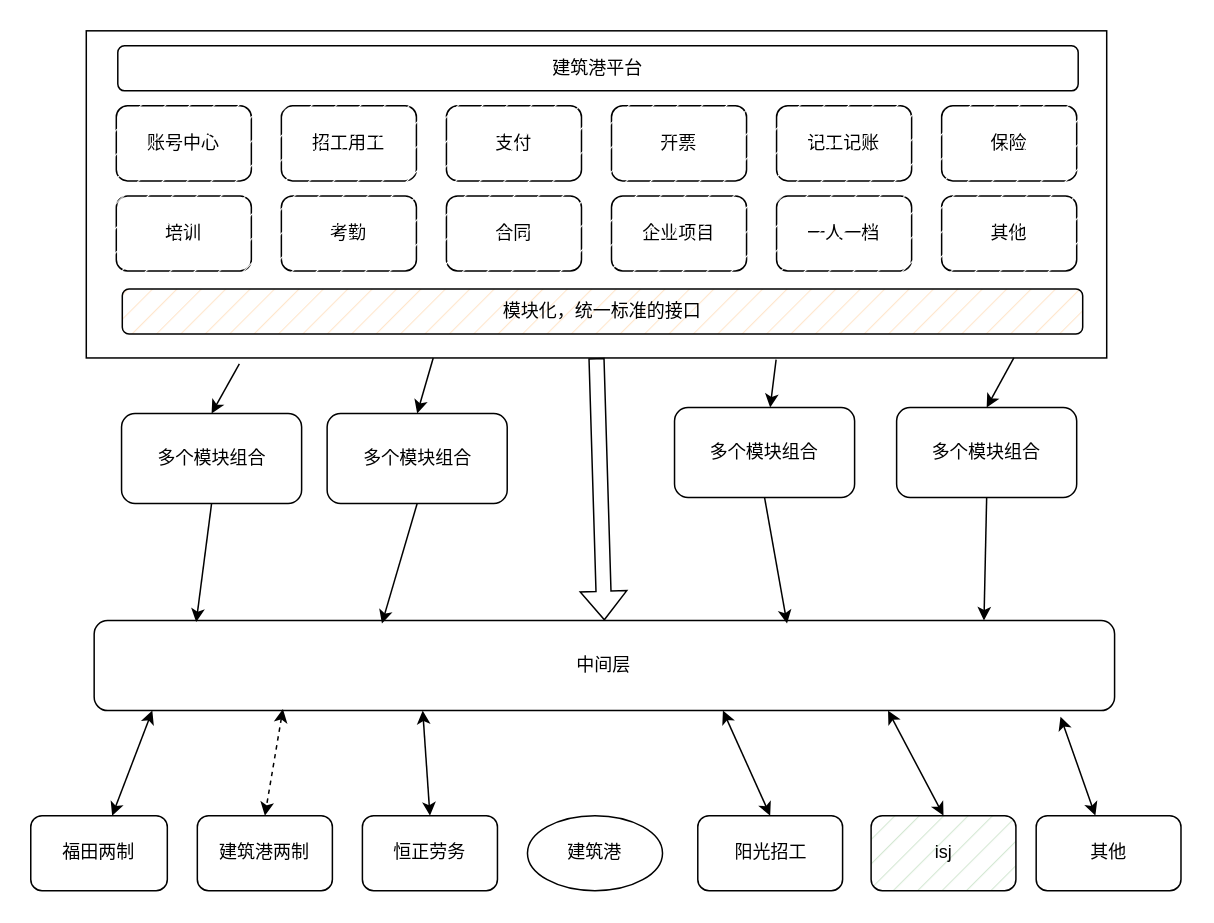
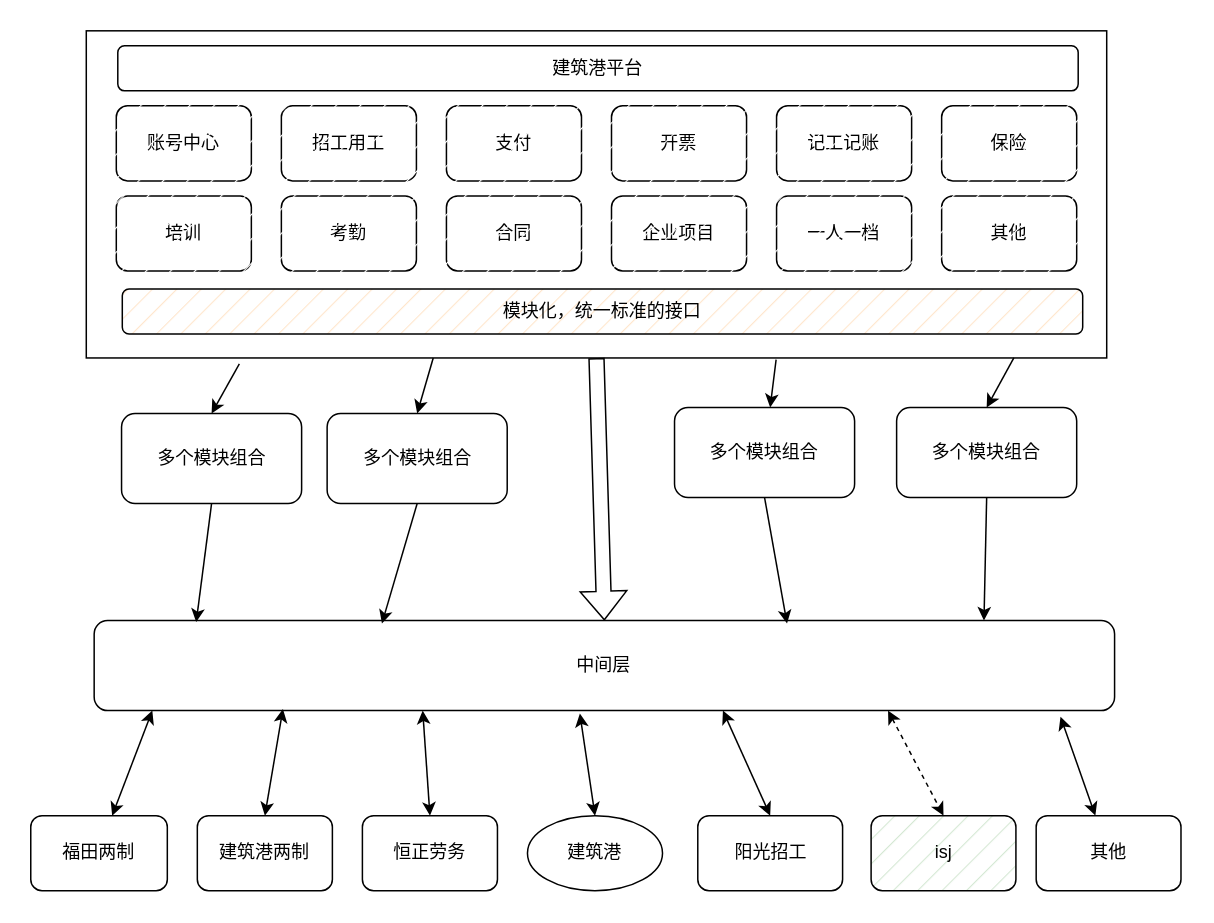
  <mxCell id="0" />
  <mxCell id="1" parent="0" />
  <mxCell id="2" value="账号中心" style="rounded=1;whiteSpace=wrap;html=1;" vertex="1" parent="1"><mxGeometry x="77" y="70" width="90" height="50" as="geometry" /></mxCell>
  <mxCell id="3" value="招工用工" style="rounded=1;whiteSpace=wrap;html=1;" vertex="1" parent="1"><mxGeometry x="187" y="70" width="90" height="50" as="geometry" /></mxCell>
  <mxCell id="4" value="支付" style="rounded=1;whiteSpace=wrap;html=1;" vertex="1" parent="1"><mxGeometry x="297" y="70" width="90" height="50" as="geometry" /></mxCell>
  <mxCell id="5" value="开票" style="rounded=1;whiteSpace=wrap;html=1;" vertex="1" parent="1"><mxGeometry x="407" y="70" width="90" height="50" as="geometry" /></mxCell>
  <mxCell id="6" value="记工记账" style="rounded=1;whiteSpace=wrap;html=1;" vertex="1" parent="1"><mxGeometry x="517" y="70" width="90" height="50" as="geometry" /></mxCell>
  <mxCell id="7" value="保险" style="rounded=1;whiteSpace=wrap;html=1;" vertex="1" parent="1"><mxGeometry x="627" y="70" width="90" height="50" as="geometry" /></mxCell>
  <mxCell id="8" value="培训" style="rounded=1;whiteSpace=wrap;html=1;" vertex="1" parent="1"><mxGeometry x="77" y="130" width="90" height="50" as="geometry" /></mxCell>
  <mxCell id="9" value="考勤" style="rounded=1;whiteSpace=wrap;html=1;" vertex="1" parent="1"><mxGeometry x="187" y="130" width="90" height="50" as="geometry" /></mxCell>
  <mxCell id="10" value="合同" style="rounded=1;whiteSpace=wrap;html=1;" vertex="1" parent="1"><mxGeometry x="297" y="130" width="90" height="50" as="geometry" /></mxCell>
  <mxCell id="11" value="企业项目" style="rounded=1;whiteSpace=wrap;html=1;" vertex="1" parent="1"><mxGeometry x="407" y="130" width="90" height="50" as="geometry" /></mxCell>
  <mxCell id="12" value="一人一档" style="rounded=1;whiteSpace=wrap;html=1;" vertex="1" parent="1"><mxGeometry x="517" y="130" width="90" height="50" as="geometry" /></mxCell>
  <mxCell id="13" value="其他" style="rounded=1;whiteSpace=wrap;html=1;" vertex="1" parent="1"><mxGeometry x="627" y="130" width="90" height="50" as="geometry" /></mxCell>
  <mxCell id="14" value="" style="rounded=0;whiteSpace=wrap;html=1;gradientColor=none;fillStyle=hatch;" vertex="1" parent="1"><mxGeometry x="57" y="20" width="680" height="218" as="geometry" /></mxCell>
  <mxCell id="15" value="建筑港平台" style="rounded=1;whiteSpace=wrap;html=1;fillStyle=hatch;" vertex="1" parent="1"><mxGeometry x="78" y="30" width="640" height="30" as="geometry" /></mxCell>
  <mxCell id="16" value="福田两制" style="rounded=1;whiteSpace=wrap;html=1;fillStyle=hatch;" vertex="1" parent="1"><mxGeometry x="20" y="543" width="91" height="50" as="geometry" /></mxCell>
  <mxCell id="17" value="建筑港两制" style="rounded=1;whiteSpace=wrap;html=1;fillStyle=hatch;" vertex="1" parent="1"><mxGeometry x="131" y="543" width="90" height="50" as="geometry" /></mxCell>
  <mxCell id="18" value="恒正劳务" style="rounded=1;whiteSpace=wrap;html=1;fillStyle=hatch;" vertex="1" parent="1"><mxGeometry x="241" y="543" width="90" height="50" as="geometry" /></mxCell>
  <mxCell id="19" value="建筑港" style="ellipse;whiteSpace=wrap;html=1;fillStyle=hatch;" vertex="1" parent="1"><mxGeometry x="351" y="543" width="90" height="50" as="geometry" /></mxCell>
  <mxCell id="20" value="阳光招工" style="rounded=1;whiteSpace=wrap;html=1;fillStyle=hatch;" vertex="1" parent="1"><mxGeometry x="464.5" y="543" width="96.5" height="50" as="geometry" /></mxCell>
  <mxCell id="21" value="isj" style="rounded=1;whiteSpace=wrap;html=1;fillStyle=hatch;fillColor=#d5e8d4;" vertex="1" parent="1"><mxGeometry x="580" y="543" width="96.5" height="50" as="geometry" /></mxCell>
  <mxCell id="22" value="其他" style="rounded=1;whiteSpace=wrap;html=1;fillStyle=hatch;" vertex="1" parent="1"><mxGeometry x="690" y="543" width="96.5" height="50" as="geometry" /></mxCell>
  <mxCell id="23" value="中间层" style="rounded=1;whiteSpace=wrap;html=1;fillStyle=hatch;" vertex="1" parent="1"><mxGeometry x="62.25" y="413" width="680" height="60" as="geometry" /></mxCell>
  <mxCell id="24" value="" style="shape=flexArrow;endArrow=classic;html=1;rounded=0;entryX=0.5;entryY=0;entryDx=0;entryDy=0;exitX=0.5;exitY=1;exitDx=0;exitDy=0;" edge="1" parent="1" source="14" target="23"><mxGeometry width="50" height="50" relative="1" as="geometry"><mxPoint x="377" y="364" as="sourcePoint" /><mxPoint x="436" y="332" as="targetPoint" /></mxGeometry></mxCell>
  <mxCell id="25" value="" style="endArrow=classic;startArrow=classic;html=1;rounded=0;entryX=0.596;entryY=0;entryDx=0;entryDy=0;entryPerimeter=0;exitX=0.057;exitY=1;exitDx=0;exitDy=0;exitPerimeter=0;" edge="1" parent="1" source="23" target="16"><mxGeometry width="50" height="50" relative="1" as="geometry"><mxPoint x="391.25" y="473" as="sourcePoint" /><mxPoint x="441.25" y="423" as="targetPoint" /></mxGeometry></mxCell>
- <mxCell id="26" value="" style="endArrow=classic;startArrow=classic;html=1;rounded=0;entryX=0.5;entryY=0;entryDx=0;entryDy=0;exitX=0.185;exitY=0.983;exitDx=0;exitDy=0;exitPerimeter=0;dashed=1;" edge="1" parent="1" source="23" target="17"><mxGeometry width="50" height="50" relative="1" as="geometry"><mxPoint x="111.25" y="483" as="sourcePoint" /><mxPoint x="83.25" y="613" as="targetPoint" /></mxGeometry></mxCell>
+ <mxCell id="26" value="" style="endArrow=classic;startArrow=classic;html=1;rounded=0;entryX=0.5;entryY=0;entryDx=0;entryDy=0;exitX=0.185;exitY=0.983;exitDx=0;exitDy=0;exitPerimeter=0;" edge="1" parent="1" source="23" target="17"><mxGeometry width="50" height="50" relative="1" as="geometry"><mxPoint x="111.25" y="483" as="sourcePoint" /><mxPoint x="83.25" y="613" as="targetPoint" /></mxGeometry></mxCell>
  <mxCell id="27" value="" style="endArrow=classic;startArrow=classic;html=1;rounded=0;entryX=0.5;entryY=0;entryDx=0;entryDy=0;exitX=0.322;exitY=1;exitDx=0;exitDy=0;exitPerimeter=0;" edge="1" parent="1" source="23" target="18"><mxGeometry width="50" height="50" relative="1" as="geometry"><mxPoint x="198.25" y="482" as="sourcePoint" /><mxPoint x="185.25" y="613" as="targetPoint" /></mxGeometry></mxCell>
+ <mxCell id="28" value="" style="endArrow=classic;startArrow=classic;html=1;rounded=0;entryX=0.5;entryY=0;entryDx=0;entryDy=0;exitX=0.476;exitY=1.033;exitDx=0;exitDy=0;exitPerimeter=0;" edge="1" parent="1" source="23" target="19"><mxGeometry width="50" height="50" relative="1" as="geometry"><mxPoint x="291.25" y="483" as="sourcePoint" /><mxPoint x="295.25" y="613" as="targetPoint" /></mxGeometry></mxCell>
  <mxCell id="29" value="" style="endArrow=classic;startArrow=classic;html=1;rounded=0;entryX=0.5;entryY=0;entryDx=0;entryDy=0;" edge="1" parent="1" target="20"><mxGeometry width="50" height="50" relative="1" as="geometry"><mxPoint x="481.25" y="473" as="sourcePoint" /><mxPoint x="405.25" y="613" as="targetPoint" /></mxGeometry></mxCell>
- <mxCell id="30" value="" style="endArrow=classic;startArrow=classic;html=1;rounded=0;entryX=0.5;entryY=0;entryDx=0;entryDy=0;exitX=0.778;exitY=1;exitDx=0;exitDy=0;exitPerimeter=0;" edge="1" parent="1" source="23" target="21"><mxGeometry width="50" height="50" relative="1" as="geometry"><mxPoint x="492.25" y="486" as="sourcePoint" /><mxPoint x="522.25" y="613" as="targetPoint" /></mxGeometry></mxCell>
+ <mxCell id="30" value="" style="endArrow=classic;startArrow=classic;html=1;rounded=0;entryX=0.5;entryY=0;entryDx=0;entryDy=0;exitX=0.778;exitY=1;exitDx=0;exitDy=0;exitPerimeter=0;dashed=1;" edge="1" parent="1" source="23" target="21"><mxGeometry width="50" height="50" relative="1" as="geometry"><mxPoint x="492.25" y="486" as="sourcePoint" /><mxPoint x="522.25" y="613" as="targetPoint" /></mxGeometry></mxCell>
  <mxCell id="31" value="" style="endArrow=classic;startArrow=classic;html=1;rounded=0;exitX=0.947;exitY=1.067;exitDx=0;exitDy=0;exitPerimeter=0;" edge="1" parent="1" source="23" target="22"><mxGeometry width="50" height="50" relative="1" as="geometry"><mxPoint x="502.25" y="496" as="sourcePoint" /><mxPoint x="532.25" y="623" as="targetPoint" /></mxGeometry></mxCell>
  <mxCell id="32" value="模块化，统一标准的接口" style="rounded=1;whiteSpace=wrap;html=1;fillStyle=hatch;fillColor=#ffe6cc;" vertex="1" parent="1"><mxGeometry x="81" y="192" width="640" height="30" as="geometry" /></mxCell>
  <mxCell id="33" value="多个模块组合" style="rounded=1;whiteSpace=wrap;html=1;fillStyle=hatch;" vertex="1" parent="1"><mxGeometry x="80.5" y="275" width="120" height="60" as="geometry" /></mxCell>
  <mxCell id="34" value="多个模块组合" style="rounded=1;whiteSpace=wrap;html=1;fillStyle=hatch;" vertex="1" parent="1"><mxGeometry x="217.5" y="275" width="120" height="60" as="geometry" /></mxCell>
  <mxCell id="35" value="多个模块组合" style="rounded=1;whiteSpace=wrap;html=1;fillStyle=hatch;" vertex="1" parent="1"><mxGeometry x="449" y="271" width="120" height="60" as="geometry" /></mxCell>
  <mxCell id="36" value="多个模块组合" style="rounded=1;whiteSpace=wrap;html=1;fillStyle=hatch;" vertex="1" parent="1"><mxGeometry x="597" y="271" width="120" height="60" as="geometry" /></mxCell>
  <mxCell id="37" value="" style="endArrow=classic;html=1;rounded=0;entryX=0.5;entryY=0;entryDx=0;entryDy=0;exitX=0.15;exitY=1.018;exitDx=0;exitDy=0;exitPerimeter=0;" edge="1" parent="1" source="14" target="33"><mxGeometry width="50" height="50" relative="1" as="geometry"><mxPoint x="383" y="336" as="sourcePoint" /><mxPoint x="433" y="286" as="targetPoint" /></mxGeometry></mxCell>
  <mxCell id="38" value="" style="endArrow=classic;html=1;rounded=0;entryX=0.5;entryY=0;entryDx=0;entryDy=0;exitX=0.34;exitY=1;exitDx=0;exitDy=0;exitPerimeter=0;" edge="1" parent="1" source="14" target="34"><mxGeometry width="50" height="50" relative="1" as="geometry"><mxPoint x="169" y="252" as="sourcePoint" /><mxPoint x="151" y="285" as="targetPoint" /></mxGeometry></mxCell>
  <mxCell id="39" value="" style="endArrow=classic;html=1;rounded=0;exitX=0.676;exitY=1.005;exitDx=0;exitDy=0;exitPerimeter=0;fontStyle=1" edge="1" parent="1" source="14" target="35"><mxGeometry width="50" height="50" relative="1" as="geometry"><mxPoint x="179" y="262" as="sourcePoint" /><mxPoint x="161" y="295" as="targetPoint" /></mxGeometry></mxCell>
  <mxCell id="40" value="" style="endArrow=classic;html=1;rounded=0;exitX=0.909;exitY=1;exitDx=0;exitDy=0;exitPerimeter=0;fontStyle=1;entryX=0.5;entryY=0;entryDx=0;entryDy=0;" edge="1" parent="1" source="14" target="36"><mxGeometry width="50" height="50" relative="1" as="geometry"><mxPoint x="527" y="249" as="sourcePoint" /><mxPoint x="523" y="281" as="targetPoint" /></mxGeometry></mxCell>
  <mxCell id="41" value="" style="endArrow=classic;html=1;rounded=0;exitX=0.5;exitY=1;exitDx=0;exitDy=0;entryX=0.1;entryY=0.017;entryDx=0;entryDy=0;entryPerimeter=0;" edge="1" parent="1" source="33" target="23"><mxGeometry width="50" height="50" relative="1" as="geometry"><mxPoint x="383" y="536" as="sourcePoint" /><mxPoint x="433" y="486" as="targetPoint" /></mxGeometry></mxCell>
  <mxCell id="42" value="" style="endArrow=classic;html=1;rounded=0;exitX=0.5;exitY=1;exitDx=0;exitDy=0;entryX=0.282;entryY=0.033;entryDx=0;entryDy=0;entryPerimeter=0;" edge="1" parent="1" source="34" target="23"><mxGeometry width="50" height="50" relative="1" as="geometry"><mxPoint x="151" y="345" as="sourcePoint" /><mxPoint x="140" y="424" as="targetPoint" /></mxGeometry></mxCell>
  <mxCell id="43" value="" style="endArrow=classic;html=1;rounded=0;exitX=0.5;exitY=1;exitDx=0;exitDy=0;entryX=0.679;entryY=0.033;entryDx=0;entryDy=0;entryPerimeter=0;" edge="1" parent="1" source="35" target="23"><mxGeometry width="50" height="50" relative="1" as="geometry"><mxPoint x="288" y="345" as="sourcePoint" /><mxPoint x="264" y="425" as="targetPoint" /></mxGeometry></mxCell>
  <mxCell id="44" value="" style="endArrow=classic;html=1;rounded=0;exitX=0.5;exitY=1;exitDx=0;exitDy=0;entryX=0.872;entryY=0;entryDx=0;entryDy=0;entryPerimeter=0;" edge="1" parent="1" source="36" target="23"><mxGeometry width="50" height="50" relative="1" as="geometry"><mxPoint x="519" y="341" as="sourcePoint" /><mxPoint x="534" y="425" as="targetPoint" /></mxGeometry></mxCell>
